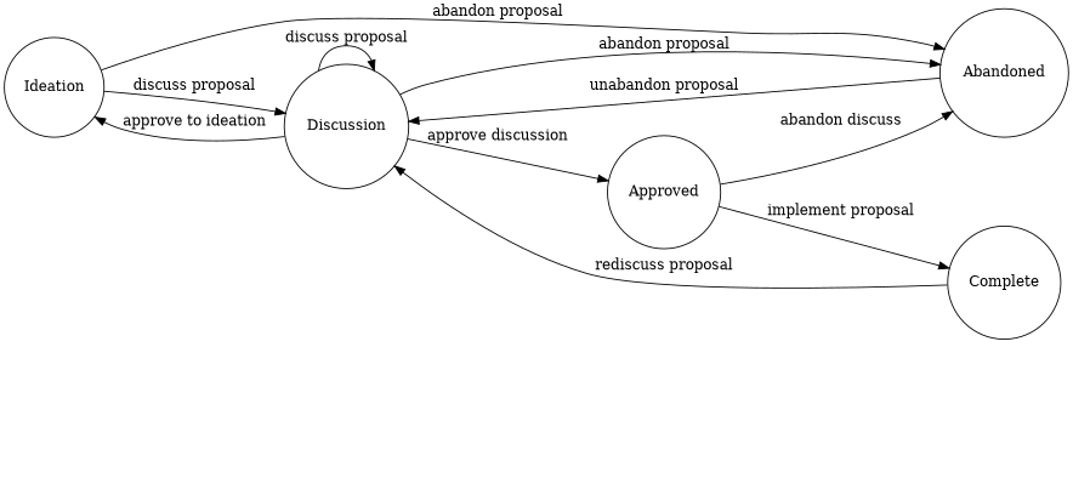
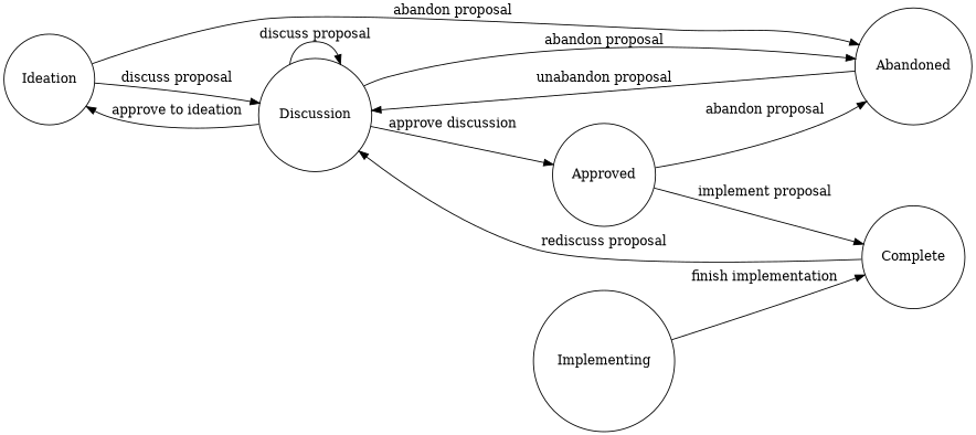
  digraph {
    rankdir=LR
    node [shape=circle]
    Ideation
    Discussion
    Abandoned
    Approved
    Complete
+   Implementing
    Ideation -> Discussion [label="discuss proposal"]
    Ideation -> Abandoned [label="abandon proposal"]
    Discussion -> Ideation [label="approve to ideation"]
    Discussion -> Discussion [label="discuss proposal"]
    Discussion -> Abandoned [label="abandon proposal"]
    Discussion -> Approved [label="approve discussion"]
    Abandoned -> Discussion [label="unabandon proposal"]
-   Approved -> Abandoned [label="abandon discuss"]
+   Approved -> Abandoned [label="abandon proposal"]
    Approved -> Complete [label="implement proposal"]
    Complete -> Discussion [label="rediscuss proposal"]
+   Implementing -> Complete [label="finish implementation"]
  }
